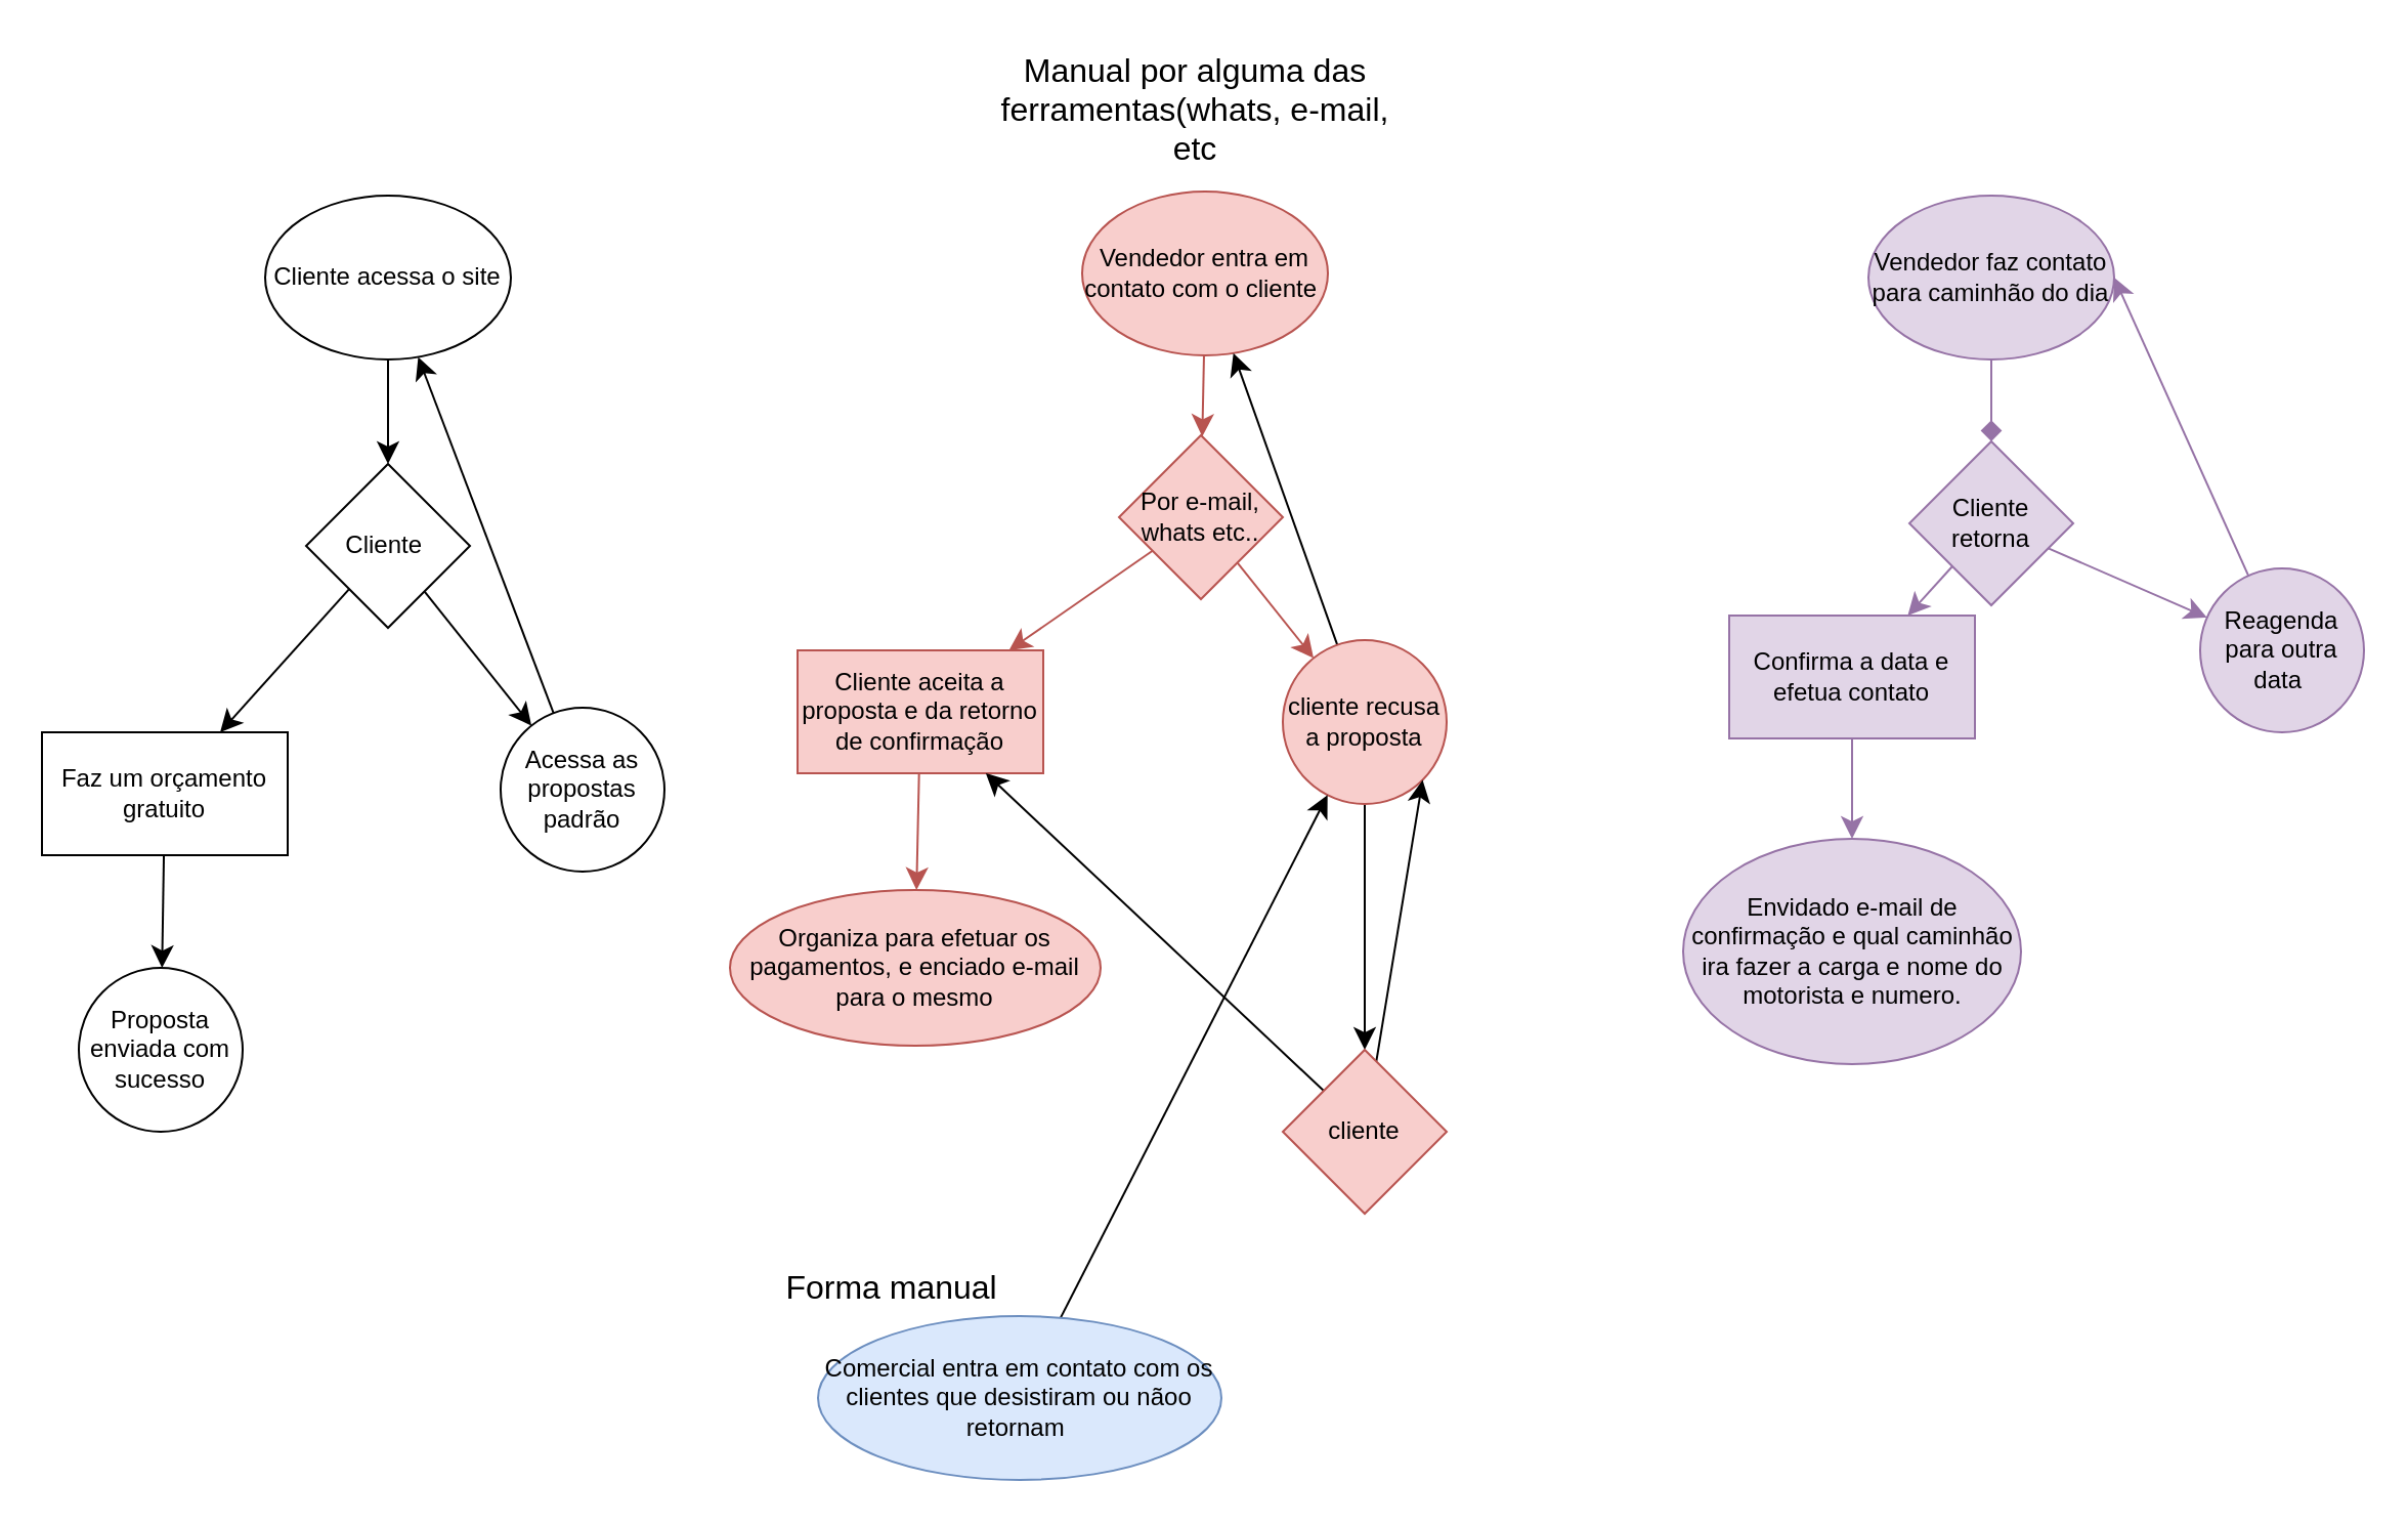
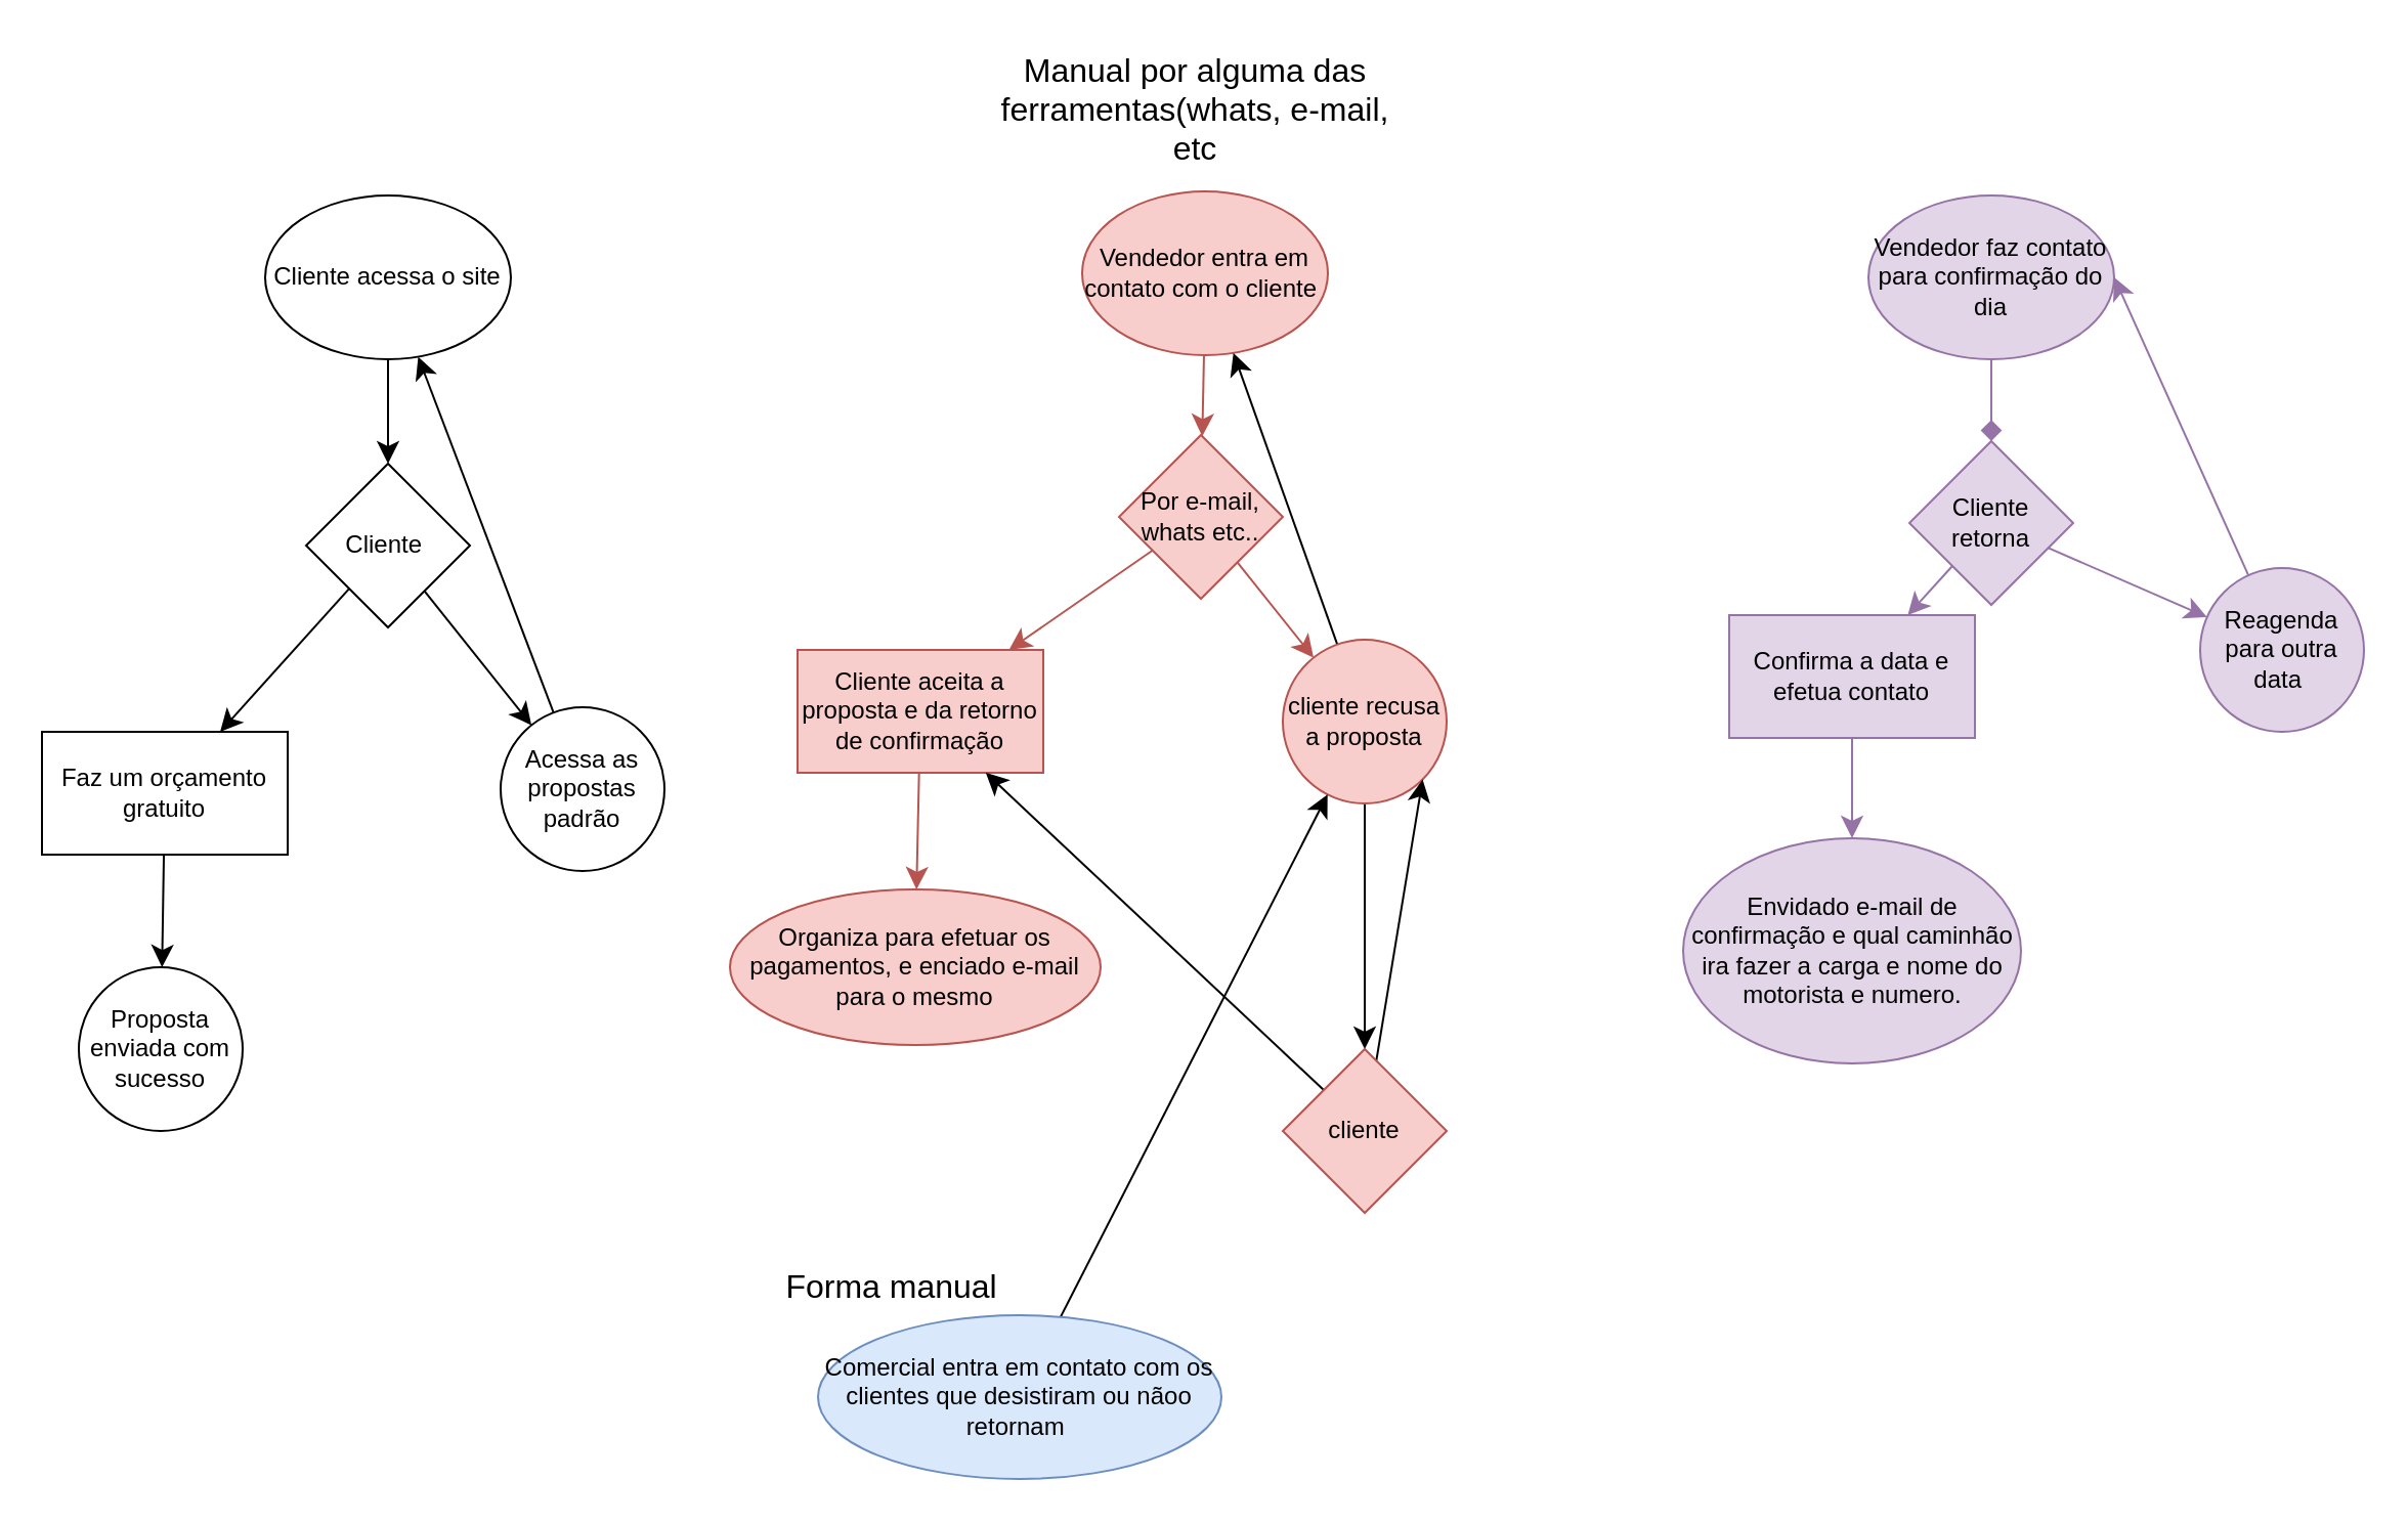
  <mxCell id="0" />
  <mxCell id="1" parent="0" />
  <mxCell id="2" style="edgeStyle=none;curved=1;rounded=0;orthogonalLoop=1;jettySize=auto;html=1;fontSize=12;startSize=8;endSize=8;" edge="1" parent="1" source="8" target="5"><mxGeometry relative="1" as="geometry"><mxPoint x="189" y="176" as="sourcePoint" /></mxGeometry></mxCell>
  <mxCell id="3" value="" style="edgeStyle=none;curved=1;rounded=0;orthogonalLoop=1;jettySize=auto;html=1;fontSize=12;startSize=8;endSize=8;" edge="1" parent="1" source="5" target="7"><mxGeometry relative="1" as="geometry" /></mxCell>
  <mxCell id="4" value="" style="edgeStyle=none;curved=1;rounded=0;orthogonalLoop=1;jettySize=auto;html=1;fontSize=12;startSize=8;endSize=8;" edge="1" parent="1" source="5" target="11"><mxGeometry relative="1" as="geometry"><mxPoint x="250.669" y="357" as="targetPoint" /></mxGeometry></mxCell>
  <mxCell id="5" value="Cliente&amp;nbsp;" style="rhombus;whiteSpace=wrap;html=1;" vertex="1" parent="1"><mxGeometry x="149" y="226" width="80" height="80" as="geometry" /></mxCell>
  <mxCell id="6" value="" style="edgeStyle=none;curved=1;rounded=0;orthogonalLoop=1;jettySize=auto;html=1;fontSize=12;startSize=8;endSize=8;" edge="1" parent="1" source="7" target="9"><mxGeometry relative="1" as="geometry" /></mxCell>
  <mxCell id="7" value="Faz um orçamento gratuito" style="whiteSpace=wrap;html=1;" vertex="1" parent="1"><mxGeometry x="20" y="357" width="120" height="60" as="geometry" /></mxCell>
  <mxCell id="8" value="Cliente acessa o site" style="ellipse;whiteSpace=wrap;html=1;" vertex="1" parent="1"><mxGeometry x="129" y="95" width="120" height="80" as="geometry" /></mxCell>
  <mxCell id="9" value="Proposta enviada com sucesso" style="ellipse;whiteSpace=wrap;html=1;" vertex="1" parent="1"><mxGeometry x="38" y="472" width="80" height="80" as="geometry" /></mxCell>
  <mxCell id="10" style="edgeStyle=none;curved=1;rounded=0;orthogonalLoop=1;jettySize=auto;html=1;fontSize=12;startSize=8;endSize=8;" edge="1" parent="1" source="11" target="8"><mxGeometry relative="1" as="geometry" /></mxCell>
  <mxCell id="11" value="Acessa as propostas padrão" style="ellipse;whiteSpace=wrap;html=1;aspect=fixed;" vertex="1" parent="1"><mxGeometry x="244" y="345" width="80" height="80" as="geometry" /></mxCell>
  <mxCell id="12" value="" style="edgeStyle=none;curved=1;rounded=0;orthogonalLoop=1;jettySize=auto;html=1;fontSize=12;startSize=8;endSize=8;fillColor=#f8cecc;strokeColor=#b85450;" edge="1" parent="1" source="13" target="16"><mxGeometry relative="1" as="geometry" /></mxCell>
  <mxCell id="13" value="Vendedor entra em contato com o cliente&amp;nbsp;" style="ellipse;whiteSpace=wrap;html=1;fillColor=#f8cecc;strokeColor=#b85450;" vertex="1" parent="1"><mxGeometry x="528" y="93" width="120" height="80" as="geometry" /></mxCell>
  <mxCell id="14" value="" style="edgeStyle=none;curved=1;rounded=0;orthogonalLoop=1;jettySize=auto;html=1;fontSize=12;startSize=8;endSize=8;fillColor=#f8cecc;strokeColor=#b85450;" edge="1" parent="1" source="16" target="22"><mxGeometry relative="1" as="geometry"><mxPoint x="669.565" y="314" as="targetPoint" /></mxGeometry></mxCell>
  <mxCell id="15" value="" style="edgeStyle=none;curved=1;rounded=0;orthogonalLoop=1;jettySize=auto;html=1;fontSize=12;startSize=8;endSize=8;fillColor=#f8cecc;strokeColor=#b85450;" edge="1" parent="1" source="16" target="18"><mxGeometry relative="1" as="geometry" /></mxCell>
  <mxCell id="16" value="Por e-mail, whats etc.." style="rhombus;whiteSpace=wrap;html=1;fillColor=#f8cecc;strokeColor=#b85450;" vertex="1" parent="1"><mxGeometry x="546" y="212" width="80" height="80" as="geometry" /></mxCell>
  <mxCell id="17" value="" style="edgeStyle=none;curved=1;rounded=0;orthogonalLoop=1;jettySize=auto;html=1;fontSize=12;startSize=8;endSize=8;fillColor=#f8cecc;strokeColor=#b85450;" edge="1" parent="1" source="18" target="19"><mxGeometry relative="1" as="geometry" /></mxCell>
  <mxCell id="18" value="Cliente aceita a proposta e da retorno de confirmação" style="whiteSpace=wrap;html=1;fillColor=#f8cecc;strokeColor=#b85450;" vertex="1" parent="1"><mxGeometry x="389" y="317" width="120" height="60" as="geometry" /></mxCell>
  <mxCell id="19" value="Organiza para efetuar os pagamentos, e enciado e-mail para o mesmo" style="ellipse;whiteSpace=wrap;html=1;fillColor=#f8cecc;strokeColor=#b85450;" vertex="1" parent="1"><mxGeometry x="356" y="434" width="181" height="76" as="geometry" /></mxCell>
  <mxCell id="20" style="edgeStyle=none;curved=1;rounded=0;orthogonalLoop=1;jettySize=auto;html=1;fontSize=12;startSize=8;endSize=8;" edge="1" parent="1" source="22" target="13"><mxGeometry relative="1" as="geometry" /></mxCell>
  <mxCell id="21" value="" style="edgeStyle=none;curved=1;rounded=0;orthogonalLoop=1;jettySize=auto;html=1;fontSize=12;startSize=8;endSize=8;" edge="1" parent="1" source="22" target="39"><mxGeometry relative="1" as="geometry" /></mxCell>
  <mxCell id="22" value="cliente recusa a proposta" style="ellipse;whiteSpace=wrap;html=1;aspect=fixed;fillColor=#f8cecc;strokeColor=#b85450;" vertex="1" parent="1"><mxGeometry x="626" y="312" width="80" height="80" as="geometry" /></mxCell>
  <mxCell id="23" style="edgeStyle=none;curved=1;rounded=0;orthogonalLoop=1;jettySize=auto;html=1;entryX=0.5;entryY=0;entryDx=0;entryDy=0;fontSize=12;startSize=8;endSize=8;fillColor=#e1d5e7;strokeColor=#9673a6;endArrow=diamond;" edge="1" parent="1" source="24" target="27"><mxGeometry relative="1" as="geometry" /></mxCell>
- <mxCell id="24" value="Vendedor faz contato para caminhão do dia" style="ellipse;whiteSpace=wrap;html=1;fillColor=#e1d5e7;strokeColor=#9673a6;" vertex="1" parent="1"><mxGeometry x="912" y="95" width="120" height="80" as="geometry" /></mxCell>
+ <mxCell id="24" value="Vendedor faz contato para confirmação do dia" style="ellipse;whiteSpace=wrap;html=1;fillColor=#e1d5e7;strokeColor=#9673a6;" vertex="1" parent="1"><mxGeometry x="912" y="95" width="120" height="80" as="geometry" /></mxCell>
  <mxCell id="25" value="" style="edgeStyle=none;curved=1;rounded=0;orthogonalLoop=1;jettySize=auto;html=1;fontSize=12;startSize=8;endSize=8;fillColor=#e1d5e7;strokeColor=#9673a6;" edge="1" parent="1" source="27" target="29"><mxGeometry relative="1" as="geometry" /></mxCell>
  <mxCell id="26" value="" style="edgeStyle=none;curved=1;rounded=0;orthogonalLoop=1;jettySize=auto;html=1;fontSize=12;startSize=8;endSize=8;fillColor=#e1d5e7;strokeColor=#9673a6;" edge="1" parent="1" source="27" target="31"><mxGeometry relative="1" as="geometry" /></mxCell>
  <mxCell id="27" value="Cliente retorna" style="rhombus;whiteSpace=wrap;html=1;fillColor=#e1d5e7;strokeColor=#9673a6;" vertex="1" parent="1"><mxGeometry x="932" y="215" width="80" height="80" as="geometry" /></mxCell>
  <mxCell id="28" value="" style="edgeStyle=none;curved=1;rounded=0;orthogonalLoop=1;jettySize=auto;html=1;fontSize=12;startSize=8;endSize=8;fillColor=#e1d5e7;strokeColor=#9673a6;" edge="1" parent="1" source="29" target="32"><mxGeometry relative="1" as="geometry" /></mxCell>
  <mxCell id="29" value="Confirma a data e efetua contato" style="whiteSpace=wrap;html=1;fillColor=#e1d5e7;strokeColor=#9673a6;" vertex="1" parent="1"><mxGeometry x="844" y="300" width="120" height="60" as="geometry" /></mxCell>
  <mxCell id="30" style="edgeStyle=none;curved=1;rounded=0;orthogonalLoop=1;jettySize=auto;html=1;entryX=1;entryY=0.5;entryDx=0;entryDy=0;fontSize=12;startSize=8;endSize=8;fillColor=#e1d5e7;strokeColor=#9673a6;" edge="1" parent="1" source="31" target="24"><mxGeometry relative="1" as="geometry" /></mxCell>
  <mxCell id="31" value="Reagenda para outra data&amp;nbsp;" style="ellipse;whiteSpace=wrap;html=1;fillColor=#e1d5e7;strokeColor=#9673a6;" vertex="1" parent="1"><mxGeometry x="1074" y="277" width="80" height="80" as="geometry" /></mxCell>
  <mxCell id="32" value="Envidado e-mail de confirmação e qual caminhão ira fazer a carga e nome do motorista e numero." style="ellipse;whiteSpace=wrap;html=1;fillColor=#e1d5e7;strokeColor=#9673a6;" vertex="1" parent="1"><mxGeometry x="821.5" y="409" width="165" height="110" as="geometry" /></mxCell>
  <mxCell id="33" style="edgeStyle=none;curved=1;rounded=0;orthogonalLoop=1;jettySize=auto;html=1;fontSize=12;startSize=8;endSize=8;" edge="1" parent="1" source="34" target="22"><mxGeometry relative="1" as="geometry" /></mxCell>
  <mxCell id="34" value="Comercial entra em contato com os clientes que desistiram ou nãoo retornam&amp;nbsp;" style="ellipse;whiteSpace=wrap;html=1;fillColor=#dae8fc;strokeColor=#6c8ebf;" vertex="1" parent="1"><mxGeometry x="399" y="642" width="197" height="80" as="geometry" /></mxCell>
  <mxCell id="35" value="Manual por alguma das ferramentas(whats, e-mail, etc" style="text;html=1;align=center;verticalAlign=middle;whiteSpace=wrap;rounded=0;fontSize=16;" vertex="1" parent="1"><mxGeometry x="475" y="20" width="217" height="65" as="geometry" /></mxCell>
  <mxCell id="36" value="Forma manual&amp;nbsp;" style="text;html=1;align=center;verticalAlign=middle;whiteSpace=wrap;rounded=0;fontSize=16;" vertex="1" parent="1"><mxGeometry x="329" y="595" width="217" height="65" as="geometry" /></mxCell>
  <mxCell id="37" style="edgeStyle=none;curved=1;rounded=0;orthogonalLoop=1;jettySize=auto;html=1;exitX=0;exitY=0;exitDx=0;exitDy=0;fontSize=12;startSize=8;endSize=8;" edge="1" parent="1" source="39" target="18"><mxGeometry relative="1" as="geometry" /></mxCell>
  <mxCell id="38" style="edgeStyle=none;curved=1;rounded=0;orthogonalLoop=1;jettySize=auto;html=1;entryX=1;entryY=1;entryDx=0;entryDy=0;fontSize=12;startSize=8;endSize=8;" edge="1" parent="1" source="39" target="22"><mxGeometry relative="1" as="geometry" /></mxCell>
  <mxCell id="39" value="cliente" style="rhombus;whiteSpace=wrap;html=1;fillColor=#f8cecc;strokeColor=#b85450;" vertex="1" parent="1"><mxGeometry x="626" y="512" width="80" height="80" as="geometry" /></mxCell>
